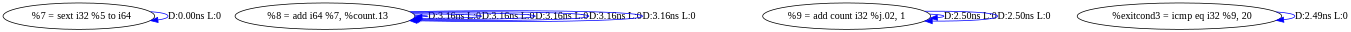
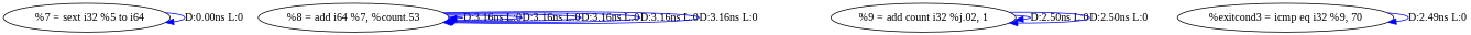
  digraph {
    fontname="Liberation Serif"
    node [fontname="Liberation Serif"]
    edge [color=blue fontname="Liberation Serif"]
    n1 [label="  %7 = sext i32 %5 to i64"]
-   n2 [label="  %8 = add i64 %7, %count.13"]
+   n2 [label="%8 = add i64 %7, %count.53"]
    n3 [label="%9 = add count i32 %j.02, 1"]
-   n4 [label="  %exitcond3 = icmp eq i32 %9, 20"]
+   n4 [label="%exitcond3 = icmp eq i32 %9, 70"]
    n1 -> n1 [label="D:0.00ns L:0"]
    n2 -> n2 [label="D:3.16ns L:0"]
    n2 -> n2 [label="D:3.16ns L:0"]
    n2 -> n2 [label="D:3.16ns L:0"]
    n2 -> n2 [label="D:3.16ns L:0"]
    n2 -> n2 [label="D:3.16ns L:0"]
    n3 -> n3 [label="D:2.50ns L:0"]
    n3 -> n3 [label="D:2.50ns L:0"]
    n4 -> n4 [label="D:2.49ns L:0"]
  }
